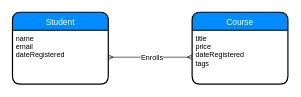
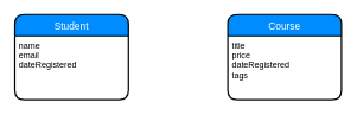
  <mxCell id="0" />
  <mxCell id="1" parent="0" />
  <mxCell id="2" value="Student" style="swimlane;childLayout=stackLayout;horizontal=1;startSize=30;horizontalStack=0;fillColor=#008cff;fontColor=#FFFFFF;rounded=1;fontSize=14;fontStyle=0;strokeWidth=2;resizeParent=0;resizeLast=1;shadow=0;dashed=0;align=center;" parent="1" vertex="1"><mxGeometry x="20" y="20" width="160" height="120" as="geometry" /></mxCell>
  <mxCell id="3" value="name&#10;email&#10;dateRegistered" style="align=left;strokeColor=none;fillColor=none;spacingLeft=4;fontSize=12;verticalAlign=top;resizable=0;rotatable=0;part=1;" parent="2" vertex="1"><mxGeometry y="30" width="160" height="90" as="geometry" /></mxCell>
  <mxCell id="4" value="Course" style="swimlane;childLayout=stackLayout;horizontal=1;startSize=30;horizontalStack=0;fillColor=#008cff;fontColor=#FFFFFF;rounded=1;fontSize=14;fontStyle=0;strokeWidth=2;resizeParent=0;resizeLast=1;shadow=0;dashed=0;align=center;" parent="1" vertex="1"><mxGeometry x="320" y="20" width="160" height="120" as="geometry" /></mxCell>
  <mxCell id="5" value="title&#10;price&#10;dateRegistered&#10;tags" style="align=left;strokeColor=none;fillColor=none;spacingLeft=4;fontSize=12;verticalAlign=top;resizable=0;rotatable=0;part=1;" parent="4" vertex="1"><mxGeometry y="30" width="160" height="90" as="geometry" /></mxCell>
- <mxCell id="6" value="" style="edgeStyle=entityRelationEdgeStyle;fontSize=12;html=1;endArrow=ERmany;startArrow=ERmany;entryX=0;entryY=0.5;entryDx=0;entryDy=0;exitX=1;exitY=0.5;exitDx=0;exitDy=0;" parent="1" source="3" target="5" edge="1"><mxGeometry width="100" height="100" relative="1" as="geometry"><mxPoint x="210" y="270" as="sourcePoint" /><mxPoint x="310" y="170" as="targetPoint" /></mxGeometry></mxCell>
- <mxCell id="7" value="Enrolls" style="text;html=1;align=center;verticalAlign=middle;resizable=0;points=[];;labelBackgroundColor=#ffffff;" parent="6" vertex="1" connectable="0"><mxGeometry x="0.024" y="-1" relative="1" as="geometry"><mxPoint as="offset" /></mxGeometry></mxCell>
